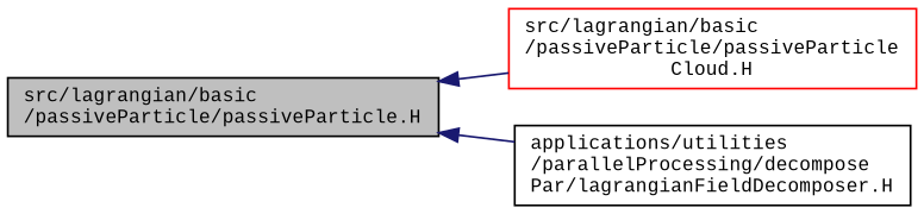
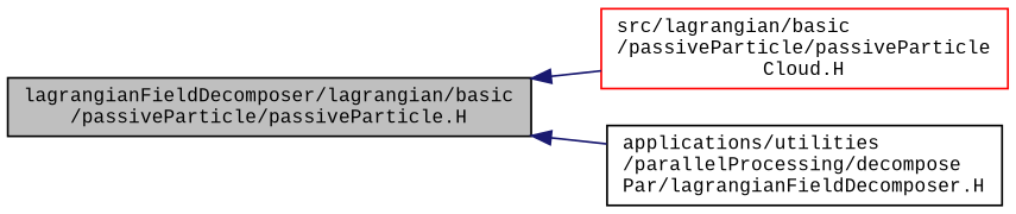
  digraph {
    rankdir=LR
    fontname="Liberation Mono"
    node [color=black fontname="Liberation Mono" fontsize=10 shape=record]
    edge [color=midnightblue dir=back fontname="Liberation Mono" fontsize=10 labelfontname=FreeSans labelfontsize=10 style=solid]
-   n1 [fillcolor=grey75 fontcolor=black height=0.2 label="src/lagrangian/basic\l/passiveParticle/passiveParticle.H" style=filled width=0.4]
+   n1 [fillcolor=grey75 fontcolor=black height=0.2 label="lagrangianFieldDecomposer/lagrangian/basic\l/passiveParticle/passiveParticle.H" style=filled width=0.4]
    n2 [color=red height=0.2 label="src/lagrangian/basic\l/passiveParticle/passiveParticle\lCloud.H" width=0.4]
    n3 [height=0.2 label="applications/utilities\l/parallelProcessing/decompose\lPar/lagrangianFieldDecomposer.H" width=0.4]
    n1 -> n2
    n1 -> n3
  }
